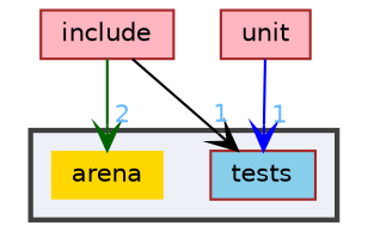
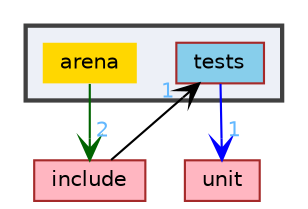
  digraph {
    compound=true
    node [color=brown fillcolor=lightpink fontname=Helvetica fontsize=10 shape=box style=filled]
    edge [arrowhead=vee fontcolor=steelblue1 fontname=Helvetica fontsize=10 headlabel=1 labeldistance=1.5 labelfontname=Helvetica labelfontsize=10]
    n1 [color=purple fillcolor=gold height=0.2 label=arena shape=plaintext width=0.4]
    n2 [fillcolor=skyblue height=0.2 label=tests width=0.4]
    n3 [height=0.2 label=include width=0.4]
    n4 [height=0.2 label=unit width=0.4]
    subgraph cluster_1 {
      bgcolor="#edf0f7"
      fontname=Helvetica
      fontsize=10
      pencolor=grey25
      style="filled,bold"
      n1
      n2
    }
-   n3 -> n1 [color=darkgreen headlabel=2]
-   n4 -> n2 [color=blue]
+   n1 -> n3 [color=darkgreen headlabel=2]
+   n2 -> n4 [color=blue]
    n3 -> n2 [color=black]
  }
